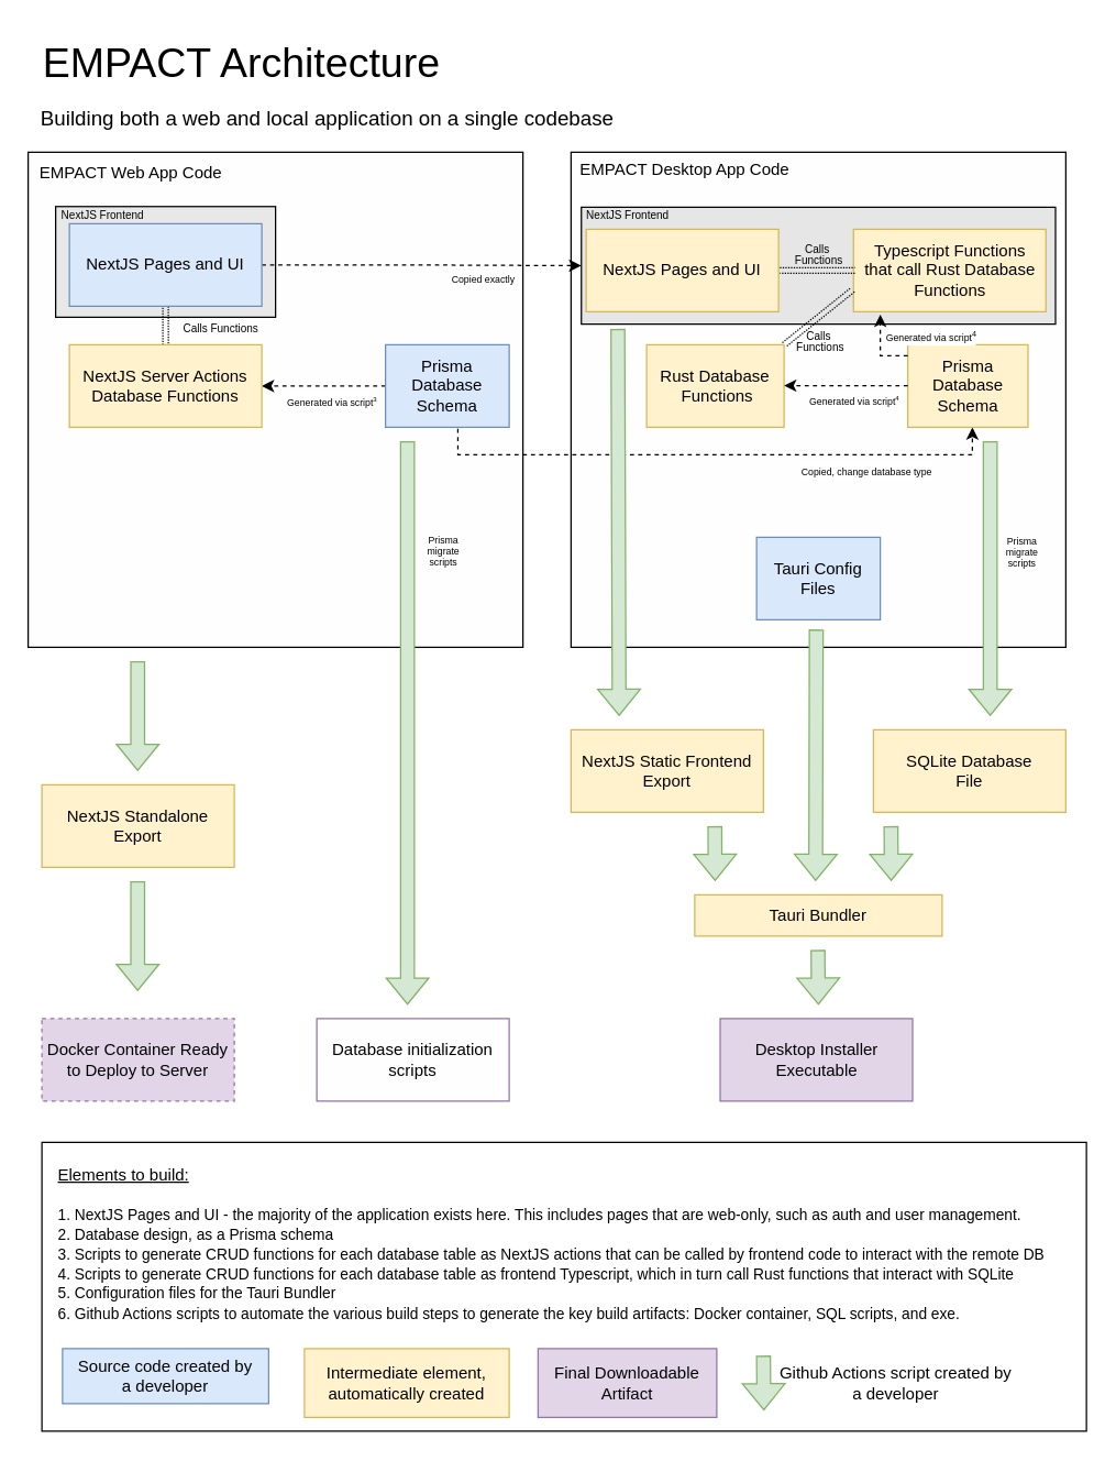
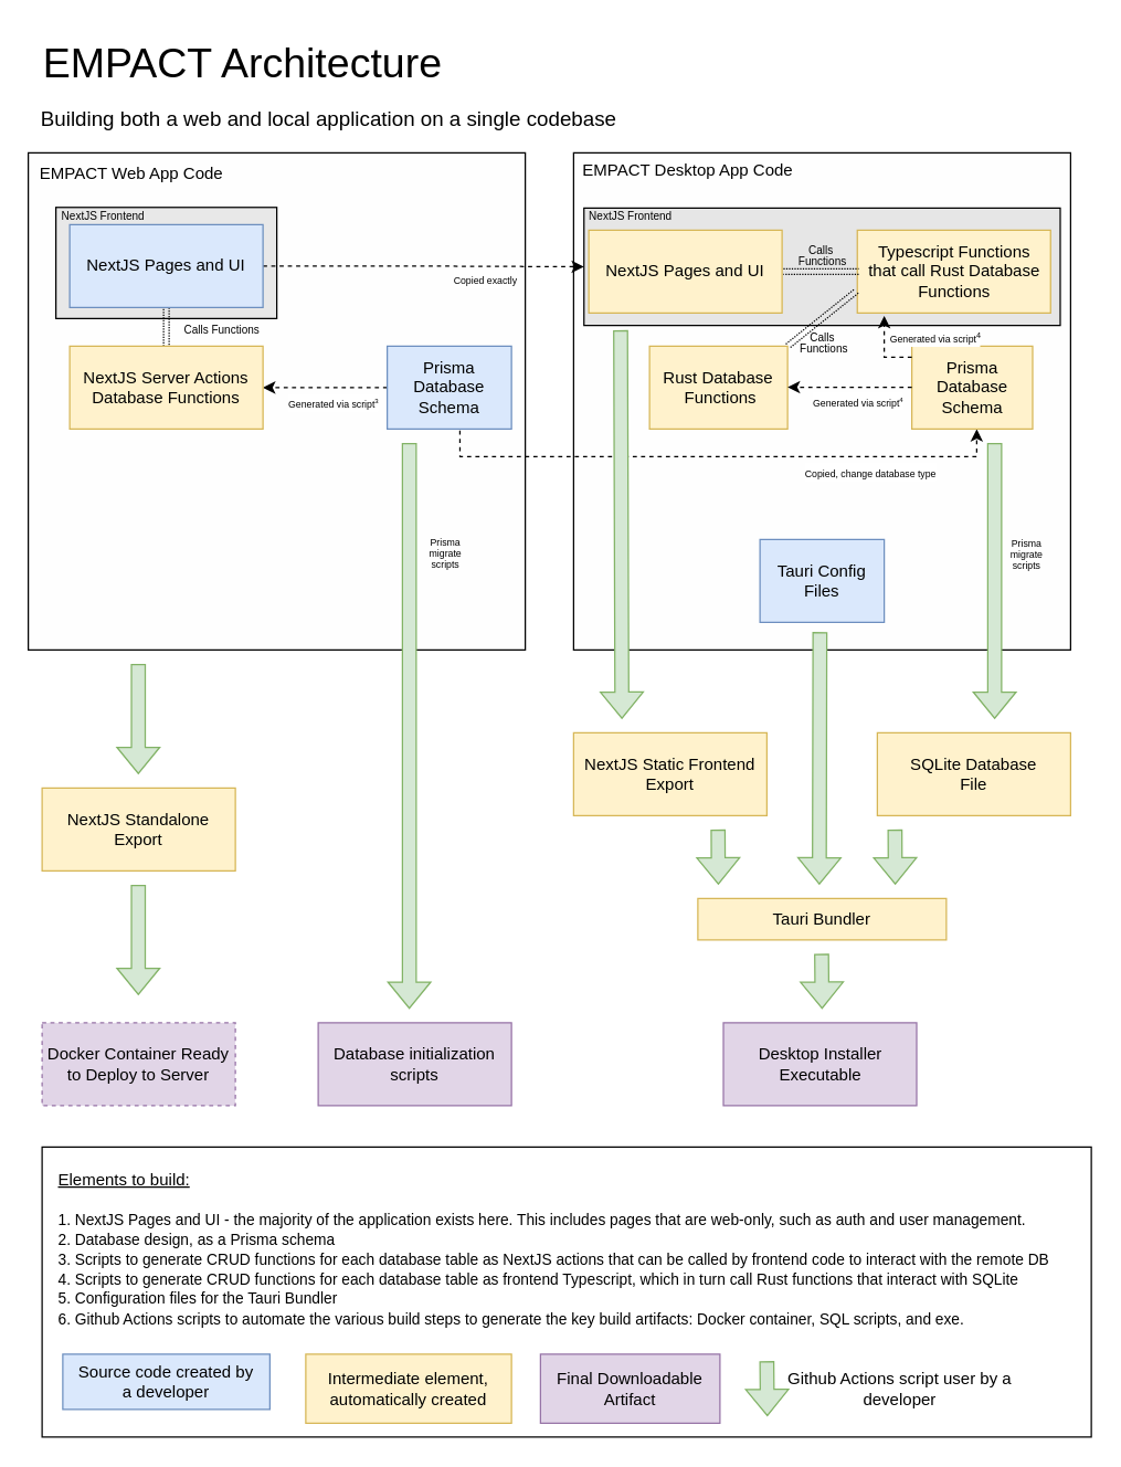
  <mxCell id="0" />
  <mxCell id="1" parent="0" />
  <mxCell id="2" value="" style="rounded=0;whiteSpace=wrap;html=1;labelBackgroundColor=#e8e8e8;fillColor=#FEFEFE;" parent="1" vertex="1"><mxGeometry x="20" y="110" width="360" height="360" as="geometry" /></mxCell>
  <mxCell id="3" value="" style="rounded=0;whiteSpace=wrap;html=1;fillColor=#E8E8E8;labelBackgroundColor=default;" parent="1" vertex="1"><mxGeometry x="40" y="149.5" width="160" height="80.5" as="geometry" /></mxCell>
  <mxCell id="4" value="" style="rounded=0;whiteSpace=wrap;html=1;labelBackgroundColor=#E8E8E8;fillColor=#FEFEFE;" parent="1" vertex="1"><mxGeometry x="415" y="110" width="360" height="360" as="geometry" /></mxCell>
  <mxCell id="5" value="" style="rounded=0;whiteSpace=wrap;html=1;fillColor=#E6E6E6;labelBackgroundColor=#E6E6E6;" parent="1" vertex="1"><mxGeometry x="422.5" y="150" width="345" height="85" as="geometry" /></mxCell>
  <mxCell id="6" value="EMPACT Web App Code" style="text;html=1;align=center;verticalAlign=middle;whiteSpace=wrap;rounded=0;" parent="1" vertex="1"><mxGeometry x="20" y="110" width="150" height="30" as="geometry" /></mxCell>
  <mxCell id="7" value="EMPACT Desktop App Code" style="text;html=1;align=center;verticalAlign=middle;whiteSpace=wrap;rounded=0;" parent="1" vertex="1"><mxGeometry x="418" y="108" width="160" height="30" as="geometry" /></mxCell>
  <mxCell id="8" style="edgeStyle=orthogonalEdgeStyle;rounded=0;orthogonalLoop=1;jettySize=auto;html=1;entryX=0;entryY=0.5;entryDx=0;entryDy=0;dashed=1;" parent="1" source="11" target="5" edge="1"><mxGeometry relative="1" as="geometry" /></mxCell>
  <mxCell id="9" value="&lt;font style=&quot;font-size: 7px;&quot;&gt;Copied exactly&lt;/font&gt;" style="edgeLabel;html=1;align=center;verticalAlign=middle;resizable=0;points=[];" parent="8" vertex="1" connectable="0"><mxGeometry x="-0.095" y="-2" relative="1" as="geometry"><mxPoint x="55" y="6" as="offset" /></mxGeometry></mxCell>
  <mxCell id="10" style="edgeStyle=orthogonalEdgeStyle;rounded=0;orthogonalLoop=1;jettySize=auto;html=1;dashed=1;dashPattern=1 1;shape=link;" parent="1" source="11" target="18" edge="1"><mxGeometry relative="1" as="geometry"><Array as="points"><mxPoint x="120" y="240" /><mxPoint x="120" y="240" /></Array></mxGeometry></mxCell>
  <mxCell id="11" value="NextJS Pages and UI" style="rounded=0;whiteSpace=wrap;html=1;fillColor=#dae8fc;strokeColor=#6c8ebf;" parent="1" vertex="1"><mxGeometry x="50" y="162" width="140" height="60" as="geometry" /></mxCell>
  <mxCell id="12" value="NextJS Pages and UI" style="rounded=0;whiteSpace=wrap;html=1;fillColor=#fff2cc;strokeColor=#d6b656;" parent="1" vertex="1"><mxGeometry x="426" y="166" width="140" height="60" as="geometry" /></mxCell>
  <mxCell id="13" style="edgeStyle=orthogonalEdgeStyle;rounded=0;orthogonalLoop=1;jettySize=auto;html=1;dashed=1;exitX=0.585;exitY=1.019;exitDx=0;exitDy=0;exitPerimeter=0;" parent="1" source="17" edge="1"><mxGeometry relative="1" as="geometry"><mxPoint x="332.999" y="320" as="sourcePoint" /><mxPoint x="706.999" y="310" as="targetPoint" /><Array as="points"><mxPoint x="333" y="330" /><mxPoint x="707" y="330" /></Array></mxGeometry></mxCell>
  <mxCell id="14" value="&lt;font style=&quot;font-size: 7px;&quot;&gt;Copied, change database type&lt;/font&gt;" style="edgeLabel;html=1;align=center;verticalAlign=middle;resizable=0;points=[];" parent="13" vertex="1" connectable="0"><mxGeometry x="0.296" relative="1" as="geometry"><mxPoint x="48" y="10" as="offset" /></mxGeometry></mxCell>
  <mxCell id="15" style="edgeStyle=orthogonalEdgeStyle;rounded=0;orthogonalLoop=1;jettySize=auto;html=1;dashed=1;" parent="1" source="17" target="18" edge="1"><mxGeometry relative="1" as="geometry" /></mxCell>
  <mxCell id="16" value="&lt;font style=&quot;font-size: 7px;&quot;&gt;Generated via script&lt;/font&gt;&lt;font style=&quot;font-size: 5.833px;&quot;&gt;&lt;sup&gt;3&lt;/sup&gt;&lt;/font&gt;" style="edgeLabel;html=1;align=center;verticalAlign=middle;resizable=0;points=[];" parent="15" vertex="1" connectable="0"><mxGeometry x="-0.113" y="-2" relative="1" as="geometry"><mxPoint y="12" as="offset" /></mxGeometry></mxCell>
  <mxCell id="17" value="Prisma Database&lt;br&gt;Schema" style="rounded=0;whiteSpace=wrap;html=1;fillColor=#dae8fc;strokeColor=#6c8ebf;" parent="1" vertex="1"><mxGeometry x="280" y="250" width="90" height="60" as="geometry" /></mxCell>
  <mxCell id="18" value="NextJS Server Actions&lt;br&gt;Database Functions" style="rounded=0;whiteSpace=wrap;html=1;fillColor=#fff2cc;strokeColor=#d6b656;" parent="1" vertex="1"><mxGeometry x="50" y="250" width="140" height="60" as="geometry" /></mxCell>
  <mxCell id="19" value="Prisma Database&lt;br&gt;Schema" style="rounded=0;whiteSpace=wrap;html=1;fillColor=#fff2cc;strokeColor=#d6b656;" parent="1" vertex="1"><mxGeometry x="660" y="250" width="87.5" height="60" as="geometry" /></mxCell>
  <mxCell id="20" value="" style="shape=flexArrow;endArrow=classic;html=1;rounded=0;fillColor=#d5e8d4;strokeColor=#82b366;" parent="1" edge="1"><mxGeometry width="50" height="50" relative="1" as="geometry"><mxPoint x="99.71" y="480" as="sourcePoint" /><mxPoint x="99.71" y="560" as="targetPoint" /></mxGeometry></mxCell>
  <mxCell id="21" value="" style="shape=flexArrow;endArrow=classic;html=1;rounded=0;fillColor=#d5e8d4;exitX=0.077;exitY=1.04;exitDx=0;exitDy=0;exitPerimeter=0;strokeColor=#82b366;" parent="1" source="5" edge="1"><mxGeometry width="50" height="50" relative="1" as="geometry"><mxPoint x="450" y="250" as="sourcePoint" /><mxPoint x="450" y="520" as="targetPoint" /></mxGeometry></mxCell>
  <mxCell id="22" value="NextJS Standalone Export" style="rounded=0;whiteSpace=wrap;html=1;fillColor=#fff2cc;strokeColor=#d6b656;" parent="1" vertex="1"><mxGeometry x="30" y="570" width="140" height="60" as="geometry" /></mxCell>
  <mxCell id="23" value="" style="shape=flexArrow;endArrow=classic;html=1;rounded=0;fillColor=#d5e8d4;strokeColor=#82b366;" parent="1" edge="1"><mxGeometry width="50" height="50" relative="1" as="geometry"><mxPoint x="99.71" y="640" as="sourcePoint" /><mxPoint x="99.71" y="720" as="targetPoint" /></mxGeometry></mxCell>
  <mxCell id="24" value="Docker Container Ready to Deploy to Server" style="rounded=0;whiteSpace=wrap;html=1;fillColor=#e1d5e7;strokeColor=#9673a6;dashed=1;" parent="1" vertex="1"><mxGeometry x="30" y="740" width="140" height="60" as="geometry" /></mxCell>
  <mxCell id="25" value="NextJS Static Frontend Export" style="rounded=0;whiteSpace=wrap;html=1;fillColor=#fff2cc;strokeColor=#d6b656;" parent="1" vertex="1"><mxGeometry x="415" y="530" width="140" height="60" as="geometry" /></mxCell>
  <mxCell id="26" value="Typescript Functions&lt;br&gt;that call Rust Database&lt;br&gt;Functions" style="rounded=0;whiteSpace=wrap;html=1;fillColor=#fff2cc;strokeColor=#d6b656;" parent="1" vertex="1"><mxGeometry x="620.5" y="166" width="140" height="60" as="geometry" /></mxCell>
  <mxCell id="27" value="Rust Database&lt;br&gt;&amp;nbsp;Functions" style="rounded=0;whiteSpace=wrap;html=1;fillColor=#fff2cc;strokeColor=#d6b656;" parent="1" vertex="1"><mxGeometry x="470" y="250" width="100" height="60" as="geometry" /></mxCell>
  <mxCell id="28" style="edgeStyle=orthogonalEdgeStyle;rounded=0;orthogonalLoop=1;jettySize=auto;html=1;dashed=1;" parent="1" edge="1"><mxGeometry relative="1" as="geometry"><mxPoint x="660" y="279.71" as="sourcePoint" /><mxPoint x="570" y="279.71" as="targetPoint" /></mxGeometry></mxCell>
  <mxCell id="29" value="&lt;font style=&quot;font-size: 7px;&quot;&gt;Generated via script&lt;/font&gt;&lt;font style=&quot;font-size: 5.833px;&quot;&gt;&lt;sup&gt;4&lt;/sup&gt;&lt;/font&gt;" style="edgeLabel;html=1;align=center;verticalAlign=middle;resizable=0;points=[];" parent="28" vertex="1" connectable="0"><mxGeometry x="-0.113" y="-2" relative="1" as="geometry"><mxPoint y="12" as="offset" /></mxGeometry></mxCell>
  <mxCell id="30" style="edgeStyle=orthogonalEdgeStyle;rounded=0;orthogonalLoop=1;jettySize=auto;html=1;dashed=1;" parent="1" edge="1"><mxGeometry relative="1" as="geometry"><mxPoint x="660" y="258" as="sourcePoint" /><mxPoint x="640" y="228" as="targetPoint" /><Array as="points"><mxPoint x="640" y="258" /><mxPoint x="640" y="228" /><mxPoint x="640" y="228" /></Array></mxGeometry></mxCell>
  <mxCell id="31" value="&lt;font style=&quot;font-size: 7px;&quot;&gt;Generated via script&lt;sup&gt;4&lt;/sup&gt;&lt;/font&gt;" style="edgeLabel;html=1;align=center;verticalAlign=middle;resizable=0;points=[];" parent="30" vertex="1" connectable="0"><mxGeometry x="-0.113" y="-2" relative="1" as="geometry"><mxPoint x="34" y="-13" as="offset" /></mxGeometry></mxCell>
  <mxCell id="32" value="&lt;font style=&quot;font-size: 8px;&quot;&gt;NextJS Frontend&lt;/font&gt;" style="text;html=1;align=center;verticalAlign=middle;resizable=0;points=[];autosize=1;strokeColor=none;fillColor=none;" parent="1" vertex="1"><mxGeometry x="416" y="140" width="80" height="30" as="geometry" /></mxCell>
  <mxCell id="33" value="&lt;font style=&quot;font-size: 8px;&quot;&gt;NextJS Frontend&lt;/font&gt;" style="text;html=1;align=center;verticalAlign=middle;resizable=0;points=[];autosize=1;strokeColor=none;fillColor=none;" parent="1" vertex="1"><mxGeometry x="34" y="140" width="80" height="30" as="geometry" /></mxCell>
  <mxCell id="34" value="&lt;font style=&quot;font-size: 8px;&quot;&gt;Calls Functions&lt;/font&gt;" style="text;html=1;align=center;verticalAlign=middle;resizable=0;points=[];autosize=1;strokeColor=none;fillColor=none;" parent="1" vertex="1"><mxGeometry x="120" y="222" width="80" height="30" as="geometry" /></mxCell>
  <mxCell id="35" value="&lt;p style=&quot;line-height: 50%;&quot;&gt;&lt;font style=&quot;font-size: 8px;&quot;&gt;Calls&lt;br&gt;&amp;nbsp;Functions&lt;/font&gt;&lt;/p&gt;" style="text;html=1;align=center;verticalAlign=middle;resizable=0;points=[];autosize=1;strokeColor=none;fillColor=none;" parent="1" vertex="1"><mxGeometry x="563.5" y="159" width="60" height="50" as="geometry" /></mxCell>
  <mxCell id="36" value="" style="endArrow=none;dashed=1;html=1;dashPattern=1 1;strokeWidth=1;rounded=0;exitX=1;exitY=0.5;exitDx=0;exitDy=0;entryX=0;entryY=0.5;entryDx=0;entryDy=0;shape=link;" parent="1" edge="1"><mxGeometry width="50" height="50" relative="1" as="geometry"><mxPoint x="567" y="196" as="sourcePoint" /><mxPoint x="621.5" y="196" as="targetPoint" /></mxGeometry></mxCell>
  <mxCell id="37" value="Desktop Installer&lt;br&gt;Executable" style="rounded=0;whiteSpace=wrap;html=1;fillColor=#e1d5e7;strokeColor=#9673a6;" parent="1" vertex="1"><mxGeometry x="523.5" y="740" width="140" height="60" as="geometry" /></mxCell>
  <mxCell id="38" value="" style="shape=flexArrow;endArrow=classic;html=1;rounded=0;fillColor=#d5e8d4;strokeColor=#82b366;" edge="1" parent="1"><mxGeometry width="50" height="50" relative="1" as="geometry"><mxPoint x="296" y="320" as="sourcePoint" /><mxPoint x="296" y="730" as="targetPoint" /></mxGeometry></mxCell>
- <mxCell id="39" value="Database initialization&lt;br&gt;scripts" style="rounded=0;whiteSpace=wrap;html=1;fillColor=#fefefe;strokeColor=#9673a6;" vertex="1" parent="1"><mxGeometry x="230" y="740" width="140" height="60" as="geometry" /></mxCell>
+ <mxCell id="39" value="Database initialization&lt;br&gt;scripts" style="rounded=0;whiteSpace=wrap;html=1;fillColor=#e1d5e7;strokeColor=#9673a6;" vertex="1" parent="1"><mxGeometry x="230" y="740" width="140" height="60" as="geometry" /></mxCell>
  <mxCell id="40" value="SQLite Database&lt;br&gt;File" style="rounded=0;whiteSpace=wrap;html=1;fillColor=#fff2cc;strokeColor=#d6b656;" vertex="1" parent="1"><mxGeometry x="635" y="530" width="140" height="60" as="geometry" /></mxCell>
  <mxCell id="41" value="" style="shape=flexArrow;endArrow=classic;html=1;rounded=0;fillColor=#d5e8d4;exitX=0.077;exitY=1.04;exitDx=0;exitDy=0;exitPerimeter=0;strokeColor=#82b366;" edge="1" parent="1"><mxGeometry width="50" height="50" relative="1" as="geometry"><mxPoint x="720" y="320" as="sourcePoint" /><mxPoint x="720" y="520" as="targetPoint" /></mxGeometry></mxCell>
  <mxCell id="42" value="" style="shape=flexArrow;endArrow=classic;html=1;rounded=0;fillColor=#d5e8d4;strokeColor=#82b366;" edge="1" parent="1"><mxGeometry width="50" height="50" relative="1" as="geometry"><mxPoint x="647.81" y="600" as="sourcePoint" /><mxPoint x="648" y="640" as="targetPoint" /></mxGeometry></mxCell>
  <mxCell id="43" value="Tauri Config&lt;br&gt;Files" style="rounded=0;whiteSpace=wrap;html=1;fillColor=#dae8fc;strokeColor=#6c8ebf;" vertex="1" parent="1"><mxGeometry x="550" y="390" width="90" height="60" as="geometry" /></mxCell>
  <mxCell id="44" value="" style="shape=flexArrow;endArrow=classic;html=1;rounded=0;fillColor=#d5e8d4;exitX=0.077;exitY=1.04;exitDx=0;exitDy=0;exitPerimeter=0;strokeColor=#82b366;" edge="1" parent="1"><mxGeometry width="50" height="50" relative="1" as="geometry"><mxPoint x="593.41" y="457" as="sourcePoint" /><mxPoint x="593" y="640" as="targetPoint" /></mxGeometry></mxCell>
  <mxCell id="45" value="Tauri Bundler" style="rounded=0;whiteSpace=wrap;html=1;fillColor=#fff2cc;strokeColor=#d6b656;" vertex="1" parent="1"><mxGeometry x="505" y="650" width="180" height="30" as="geometry" /></mxCell>
  <mxCell id="46" value="" style="shape=flexArrow;endArrow=classic;html=1;rounded=0;fillColor=#d5e8d4;strokeColor=#82b366;" edge="1" parent="1"><mxGeometry width="50" height="50" relative="1" as="geometry"><mxPoint x="594.66" y="690" as="sourcePoint" /><mxPoint x="595" y="730" as="targetPoint" /></mxGeometry></mxCell>
  <mxCell id="47" value="&lt;p style=&quot;line-height: 50%;&quot;&gt;&lt;span style=&quot;font-size: 7px;&quot;&gt;Prisma&lt;/span&gt;&lt;br style=&quot;font-size: 7px;&quot;&gt;&lt;span style=&quot;font-size: 7px;&quot;&gt;migrate&lt;/span&gt;&lt;br style=&quot;font-size: 7px;&quot;&gt;&lt;span style=&quot;font-size: 7px;&quot;&gt;scripts&lt;/span&gt;&lt;br&gt;&lt;/p&gt;" style="text;html=1;align=center;verticalAlign=middle;resizable=0;points=[];autosize=1;strokeColor=none;fillColor=none;opacity=50;" vertex="1" parent="1"><mxGeometry x="717.5" y="370" width="50" height="60" as="geometry" /></mxCell>
  <mxCell id="48" value="&lt;p style=&quot;line-height: 50%;&quot;&gt;&lt;font style=&quot;font-size: 7px;&quot;&gt;Prisma&lt;br&gt;migrate&lt;br&gt;scripts&lt;/font&gt;&lt;/p&gt;" style="text;html=1;align=center;verticalAlign=middle;resizable=0;points=[];autosize=1;strokeColor=none;fillColor=none;opacity=50;" vertex="1" parent="1"><mxGeometry x="297" y="369" width="50" height="60" as="geometry" /></mxCell>
  <mxCell id="49" value="&lt;font style=&quot;font-size: 30px;&quot;&gt;EMPACT Architecture&lt;/font&gt;" style="text;html=1;align=center;verticalAlign=middle;resizable=0;points=[];autosize=1;strokeColor=none;fillColor=none;" vertex="1" parent="1"><mxGeometry x="20" y="20" width="310" height="50" as="geometry" /></mxCell>
  <mxCell id="50" value="&lt;font style=&quot;font-size: 15px;&quot;&gt;Building both a web and local application on a single codebase&amp;nbsp;&lt;/font&gt;" style="text;html=1;align=center;verticalAlign=middle;whiteSpace=wrap;rounded=0;spacing=3;" vertex="1" parent="1"><mxGeometry x="20" y="70" width="440" height="30" as="geometry" /></mxCell>
  <mxCell id="51" value="" style="shape=flexArrow;endArrow=classic;html=1;rounded=0;fillColor=#d5e8d4;strokeColor=#82b366;" edge="1" parent="1"><mxGeometry width="50" height="50" relative="1" as="geometry"><mxPoint x="519.66" y="600" as="sourcePoint" /><mxPoint x="519.85" y="640" as="targetPoint" /></mxGeometry></mxCell>
  <mxCell id="52" value="" style="endArrow=none;dashed=1;html=1;dashPattern=1 1;strokeWidth=1;rounded=0;exitX=1;exitY=0;exitDx=0;exitDy=0;shape=link;" edge="1" parent="1" source="27"><mxGeometry width="50" height="50" relative="1" as="geometry"><mxPoint x="577" y="206" as="sourcePoint" /><mxPoint x="620" y="210" as="targetPoint" /></mxGeometry></mxCell>
  <mxCell id="53" value="&lt;p style=&quot;line-height: 50%;&quot;&gt;&lt;font style=&quot;font-size: 8px;&quot;&gt;Calls&lt;br&gt;&amp;nbsp;Functions&lt;/font&gt;&lt;/p&gt;" style="text;html=1;align=center;verticalAlign=middle;resizable=0;points=[];autosize=1;strokeColor=none;fillColor=none;" vertex="1" parent="1"><mxGeometry x="565" y="222" width="60" height="50" as="geometry" /></mxCell>
  <mxCell id="54" value="" style="rounded=0;whiteSpace=wrap;html=1;" vertex="1" parent="1"><mxGeometry x="30" y="830" width="760" height="210" as="geometry" /></mxCell>
  <mxCell id="55" value="&lt;u&gt;Elements to build:&lt;br&gt;&lt;/u&gt;&lt;br&gt;&lt;font style=&quot;font-size: 11px;&quot;&gt;&lt;font style=&quot;font-size: 11px;&quot;&gt;&lt;font style=&quot;font-size: 11px;&quot;&gt;1. NextJS Pages and UI - the majority of the application exists here. This includes pages that are web-only, such as auth and user management.&lt;br&gt;&lt;/font&gt;2. Database design, as a Prisma schema&lt;br&gt;3. Scripts to generate CRUD functions for each database table as NextJS actions that can be called by frontend code to interact with the remote DB&lt;br&gt;4. Scripts to generate CRUD functions for each database table as frontend Typescript, which in turn call Rust functions that interact with SQLite&lt;br&gt;&lt;/font&gt;5. Configuration files for the Tauri Bundler&lt;br&gt;6. Github Actions scripts to automate the various build steps to generate the key build artifacts: Docker container, SQL scripts, and exe.&lt;br&gt;&lt;/font&gt;&lt;div style=&quot;font-size: 11px;&quot;&gt;&lt;br&gt;&lt;/div&gt;" style="text;html=1;align=left;verticalAlign=top;whiteSpace=wrap;rounded=0;" vertex="1" parent="1"><mxGeometry x="40" y="840" width="740" height="200" as="geometry" /></mxCell>
  <mxCell id="56" value="Final Downloadable&lt;br&gt;Artifact" style="rounded=0;whiteSpace=wrap;html=1;fillColor=#e1d5e7;strokeColor=#9673a6;" vertex="1" parent="1"><mxGeometry x="391" y="980" width="130" height="50" as="geometry" /></mxCell>
  <mxCell id="57" value="Intermediate element,&lt;div&gt;automatically created&lt;/div&gt;" style="rounded=0;whiteSpace=wrap;html=1;fillColor=#fff2cc;strokeColor=#d6b656;" vertex="1" parent="1"><mxGeometry x="221" y="980" width="149" height="50" as="geometry" /></mxCell>
  <mxCell id="58" value="Source code created by&lt;br&gt;a developer" style="rounded=0;whiteSpace=wrap;html=1;fillColor=#dae8fc;strokeColor=#6c8ebf;" vertex="1" parent="1"><mxGeometry x="45" y="980" width="150" height="40" as="geometry" /></mxCell>
  <mxCell id="59" value="" style="shape=flexArrow;endArrow=classic;html=1;rounded=0;fillColor=#d5e8d4;strokeColor=#82b366;" edge="1" parent="1"><mxGeometry width="50" height="50" relative="1" as="geometry"><mxPoint x="555" y="985" as="sourcePoint" /><mxPoint x="555.34" y="1025" as="targetPoint" /></mxGeometry></mxCell>
- <mxCell id="60" value="Github Actions script created by a developer" style="text;html=1;align=center;verticalAlign=middle;whiteSpace=wrap;rounded=0;" vertex="1" parent="1"><mxGeometry x="563.5" y="990" width="175" height="30" as="geometry" /></mxCell>
+ <mxCell id="60" value="Github Actions script user by a developer" style="text;html=1;align=center;verticalAlign=middle;whiteSpace=wrap;rounded=0;" vertex="1" parent="1"><mxGeometry x="563.5" y="990" width="175" height="30" as="geometry" /></mxCell>
